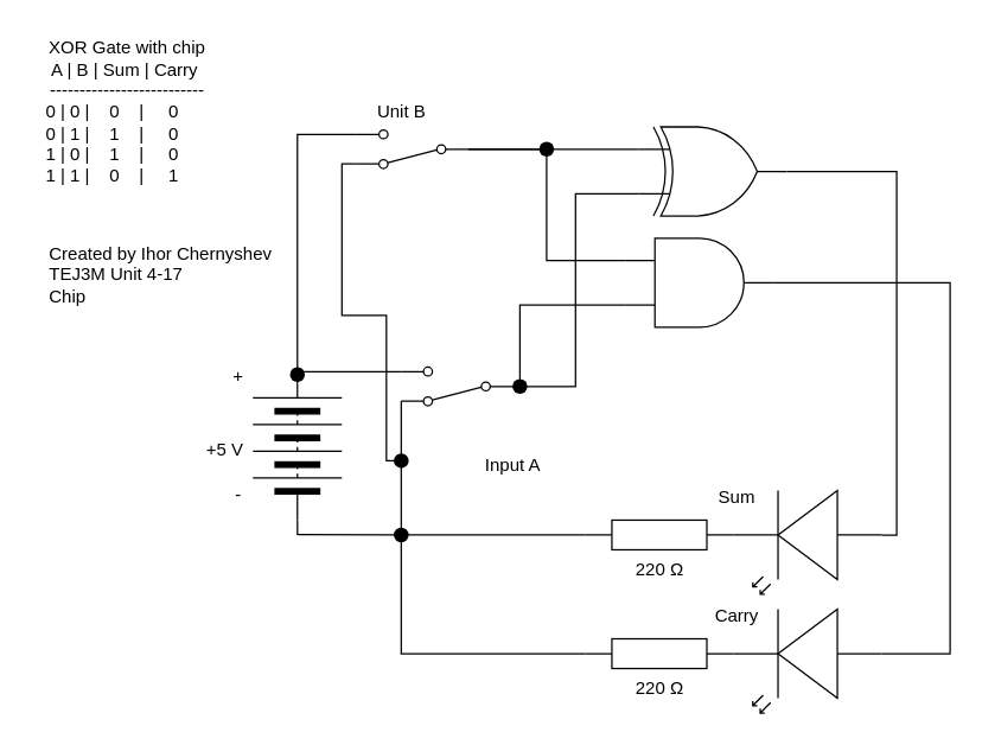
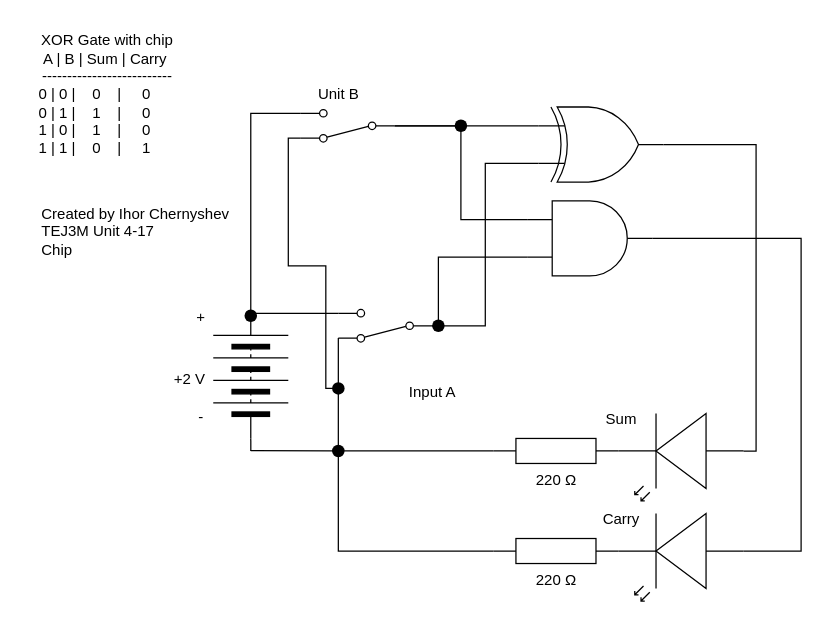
  <mxCell id="0" />
  <mxCell id="1" parent="0" />
  <mxCell id="2" value="220 Ω" style="pointerEvents=1;verticalLabelPosition=bottom;shadow=0;dashed=0;align=center;html=1;verticalAlign=top;shape=mxgraph.electrical.resistors.resistor_1;" parent="1" vertex="1"><mxGeometry x="394" y="350" width="100" height="20" as="geometry" /></mxCell>
  <mxCell id="3" style="edgeStyle=none;html=1;exitX=1;exitY=0.5;exitDx=0;exitDy=0;rounded=0;curved=0;strokeColor=default;endArrow=none;endFill=0;" parent="1" edge="1"><mxGeometry relative="1" as="geometry"><mxPoint x="200" y="250" as="sourcePoint" /><mxPoint x="270" y="250" as="targetPoint" /></mxGeometry></mxCell>
  <mxCell id="4" style="edgeStyle=none;html=1;exitX=0;exitY=0.5;exitDx=0;exitDy=0;endArrow=none;endFill=0;" parent="1" source="5" edge="1"><mxGeometry relative="1" as="geometry"><mxPoint x="200.045" y="360" as="targetPoint" /></mxGeometry></mxCell>
  <mxCell id="5" value="" style="pointerEvents=1;verticalLabelPosition=bottom;shadow=0;dashed=0;align=center;html=1;verticalAlign=top;shape=mxgraph.electrical.miscellaneous.batteryStack;rotation=-90;" parent="1" vertex="1"><mxGeometry x="150" y="270" width="100" height="60" as="geometry" /></mxCell>
- <mxCell id="6" value="+5 V" style="text;html=1;align=center;verticalAlign=middle;resizable=0;points=[];autosize=1;strokeColor=none;fillColor=none;" parent="1" vertex="1"><mxGeometry x="126" y="288" width="50" height="30" as="geometry" /></mxCell>
+ <mxCell id="6" value="+2 V" style="text;html=1;align=center;verticalAlign=middle;resizable=0;points=[];autosize=1;strokeColor=none;fillColor=none;" parent="1" vertex="1"><mxGeometry x="126" y="288" width="50" height="30" as="geometry" /></mxCell>
  <mxCell id="7" value="Created by Ihor Chernyshev&lt;div&gt;TEJ3M Unit 4-17&lt;/div&gt;&lt;div&gt;Chip&lt;/div&gt;" style="text;html=1;align=left;verticalAlign=middle;resizable=0;points=[];autosize=1;strokeColor=none;fillColor=none;" parent="1" vertex="1"><mxGeometry x="31" y="155" width="180" height="60" as="geometry" /></mxCell>
  <mxCell id="8" value="+" style="text;html=1;align=center;verticalAlign=middle;resizable=0;points=[];autosize=1;strokeColor=none;fillColor=none;" parent="1" vertex="1"><mxGeometry x="145" y="238" width="30" height="30" as="geometry" /></mxCell>
  <mxCell id="9" value="-" style="text;html=1;align=center;verticalAlign=middle;resizable=0;points=[];autosize=1;strokeColor=none;fillColor=none;" parent="1" vertex="1"><mxGeometry x="145" y="318" width="30" height="30" as="geometry" /></mxCell>
  <mxCell id="10" value="Sum" style="text;html=1;align=center;verticalAlign=middle;resizable=0;points=[];autosize=1;strokeColor=none;fillColor=none;" parent="1" vertex="1"><mxGeometry x="471" y="320" width="50" height="30" as="geometry" /></mxCell>
  <mxCell id="11" value="&lt;div&gt;&lt;font color=&quot;#000000&quot;&gt;XOR Gate with chip&lt;/font&gt;&lt;/div&gt;&lt;div&gt;&lt;font color=&quot;#000000&quot;&gt;A | B | Sum | Carry&amp;nbsp;&lt;/font&gt;&lt;/div&gt;&lt;div&gt;&lt;font color=&quot;#000000&quot;&gt;--------------------------&lt;/font&gt;&lt;/div&gt;&lt;div&gt;&lt;font color=&quot;#000000&quot;&gt;0 | 0 |&amp;nbsp; &amp;nbsp; 0&amp;nbsp; &amp;nbsp; |&amp;nbsp; &amp;nbsp; &amp;nbsp;0&amp;nbsp; &amp;nbsp; &amp;nbsp;&amp;nbsp;&lt;/font&gt;&lt;/div&gt;&lt;div&gt;&lt;font style=&quot;color: rgb(0, 0, 0);&quot;&gt;0 | 1 |&amp;nbsp; &amp;nbsp; 1&amp;nbsp; &amp;nbsp; |&amp;nbsp; &amp;nbsp; &amp;nbsp;0&amp;nbsp; &amp;nbsp; &amp;nbsp;&amp;nbsp;&lt;/font&gt;&lt;/div&gt;&lt;div&gt;&lt;font style=&quot;color: rgb(0, 0, 0);&quot;&gt;1 | 0 |&amp;nbsp; &amp;nbsp; 1&amp;nbsp; &amp;nbsp; |&amp;nbsp; &amp;nbsp; &amp;nbsp;0&amp;nbsp; &amp;nbsp; &amp;nbsp;&amp;nbsp;&lt;/font&gt;&lt;/div&gt;&lt;div&gt;&lt;div&gt;&lt;font style=&quot;color: rgb(0, 0, 0);&quot;&gt;1 | 1 |&amp;nbsp; &amp;nbsp; 0&amp;nbsp; &amp;nbsp; |&amp;nbsp; &amp;nbsp; &amp;nbsp;1&amp;nbsp; &amp;nbsp; &amp;nbsp;&amp;nbsp;&lt;/font&gt;&lt;/div&gt;&lt;/div&gt;" style="text;html=1;align=center;verticalAlign=middle;resizable=0;points=[];autosize=1;strokeColor=none;fillColor=none;" parent="1" vertex="1"><mxGeometry x="20" y="20" width="130" height="110" as="geometry" /></mxCell>
  <mxCell id="12" value="" style="edgeStyle=none;html=1;exitX=0;exitY=0.5;exitDx=0;exitDy=0;entryDx=0;entryDy=0;entryPerimeter=0;endArrow=none;endFill=0;entryX=0;entryY=0.5;" parent="1" source="22" target="2" edge="1"><mxGeometry relative="1" as="geometry"><mxPoint x="200" y="359.77" as="sourcePoint" /><mxPoint x="330" y="359.77" as="targetPoint" /></mxGeometry></mxCell>
  <mxCell id="13" value="Input A" style="text;html=1;align=center;verticalAlign=middle;resizable=0;points=[];autosize=1;strokeColor=none;fillColor=none;" parent="1" vertex="1"><mxGeometry x="315" y="297.9" width="60" height="30" as="geometry" /></mxCell>
  <mxCell id="14" style="edgeStyle=none;html=1;exitX=1;exitY=0.12;exitDx=0;exitDy=0;endArrow=none;endFill=0;" parent="1" source="15" edge="1"><mxGeometry relative="1" as="geometry"><mxPoint x="270" y="360" as="targetPoint" /></mxGeometry></mxCell>
  <mxCell id="15" value="" style="html=1;shape=mxgraph.electrical.electro-mechanical.twoWaySwitch;aspect=fixed;elSwitchState=2;rotation=-180;" parent="1" vertex="1"><mxGeometry x="270" y="246.9" width="75" height="26" as="geometry" /></mxCell>
  <mxCell id="16" style="edgeStyle=orthogonalEdgeStyle;html=1;entryX=1;entryY=0.5;entryDx=0;entryDy=0;rounded=0;endArrow=none;endFill=0;exitX=1;exitY=0.88;exitDx=0;exitDy=0;" parent="1" source="19" target="5" edge="1"><mxGeometry relative="1" as="geometry"><mxPoint x="200" y="90" as="sourcePoint" /><Array as="points"><mxPoint x="200" y="90" /></Array></mxGeometry></mxCell>
  <mxCell id="17" value="" style="verticalLabelPosition=bottom;shadow=0;dashed=0;align=center;html=1;verticalAlign=top;shape=mxgraph.electrical.opto_electronics.led_2;pointerEvents=1;rotation=-180;" parent="1" vertex="1"><mxGeometry x="494" y="330" width="100" height="70" as="geometry" /></mxCell>
  <mxCell id="18" style="edgeStyle=orthogonalEdgeStyle;html=1;exitX=1;exitY=0.12;exitDx=0;exitDy=0;endArrow=none;endFill=0;rounded=0;curved=0;" parent="1" source="19" edge="1"><mxGeometry relative="1" as="geometry"><mxPoint x="270" y="310" as="targetPoint" /><Array as="points"><mxPoint x="230" y="110" /><mxPoint x="230" y="212" /><mxPoint x="260" y="212" /><mxPoint x="260" y="310" /></Array></mxGeometry></mxCell>
  <mxCell id="19" value="" style="html=1;shape=mxgraph.electrical.electro-mechanical.twoWaySwitch;aspect=fixed;elSwitchState=2;rotation=-180;" parent="1" vertex="1"><mxGeometry x="240" y="87" width="75" height="26" as="geometry" /></mxCell>
  <mxCell id="20" value="Unit B" style="text;html=1;align=center;verticalAlign=middle;resizable=0;points=[];autosize=1;strokeColor=none;fillColor=none;" parent="1" vertex="1"><mxGeometry x="240" y="60" width="60" height="30" as="geometry" /></mxCell>
  <mxCell id="21" value="" style="edgeStyle=none;html=1;exitX=0;exitY=0.5;exitDx=0;exitDy=0;entryDx=0;entryDy=0;entryPerimeter=0;endArrow=none;endFill=0;entryX=0;entryY=0.5;" parent="1" target="22" edge="1"><mxGeometry relative="1" as="geometry"><mxPoint x="200" y="359.77" as="sourcePoint" /><mxPoint x="394" y="360" as="targetPoint" /></mxGeometry></mxCell>
  <mxCell id="22" value="" style="shape=ellipse;fillColor=#000000;strokeColor=none;html=1;sketch=0;" parent="1" vertex="1"><mxGeometry x="265" y="355" width="10" height="10" as="geometry" /></mxCell>
  <mxCell id="23" value="" style="shape=ellipse;fillColor=#000000;strokeColor=none;html=1;sketch=0;" parent="1" vertex="1"><mxGeometry x="265" y="305" width="10" height="10" as="geometry" /></mxCell>
  <mxCell id="24" value="" style="shape=ellipse;fillColor=#000000;strokeColor=none;html=1;sketch=0;" parent="1" vertex="1"><mxGeometry x="195" y="246.9" width="10" height="10" as="geometry" /></mxCell>
  <mxCell id="25" style="edgeStyle=orthogonalEdgeStyle;html=1;exitX=1;exitY=0.5;exitDx=0;exitDy=0;exitPerimeter=0;entryX=0;entryY=0.57;entryDx=0;entryDy=0;entryPerimeter=0;rounded=0;curved=0;endArrow=none;endFill=0;" parent="1" source="26" target="17" edge="1"><mxGeometry relative="1" as="geometry"><mxPoint x="730" y="190" as="sourcePoint" /></mxGeometry></mxCell>
  <mxCell id="26" value="" style="verticalLabelPosition=bottom;shadow=0;dashed=0;align=center;html=1;verticalAlign=top;shape=mxgraph.electrical.logic_gates.logic_gate;operation=xor;" parent="1" vertex="1"><mxGeometry x="430" y="85" width="100" height="60" as="geometry" /></mxCell>
  <mxCell id="27" style="edgeStyle=orthogonalEdgeStyle;html=1;exitX=0;exitY=0.5;exitDx=0;exitDy=0;entryX=0;entryY=0.75;entryDx=0;entryDy=0;entryPerimeter=0;rounded=0;endArrow=none;endFill=0;" parent="1" source="15" target="26" edge="1"><mxGeometry relative="1" as="geometry" /></mxCell>
  <mxCell id="28" style="edgeStyle=orthogonalEdgeStyle;html=1;exitX=0;exitY=0.5;exitDx=0;exitDy=0;entryX=0;entryY=0.25;entryDx=0;entryDy=0;entryPerimeter=0;endArrow=none;endFill=0;rounded=0;curved=0;" parent="1" source="19" target="26" edge="1"><mxGeometry relative="1" as="geometry" /></mxCell>
  <mxCell id="29" value="" style="verticalLabelPosition=bottom;shadow=0;dashed=0;align=center;html=1;verticalAlign=top;shape=mxgraph.electrical.logic_gates.logic_gate;operation=and;" vertex="1" parent="1"><mxGeometry x="421" y="160" width="100" height="60" as="geometry" /></mxCell>
  <mxCell id="30" style="edgeStyle=orthogonalEdgeStyle;html=1;exitX=0;exitY=0.5;exitDx=0;exitDy=0;entryX=0;entryY=0.25;entryDx=0;entryDy=0;entryPerimeter=0;rounded=0;curved=0;endArrow=none;endFill=0;" edge="1" parent="1" source="19" target="29"><mxGeometry relative="1" as="geometry" /></mxCell>
  <mxCell id="31" style="edgeStyle=orthogonalEdgeStyle;html=1;exitX=0;exitY=0.5;exitDx=0;exitDy=0;entryX=0;entryY=0.75;entryDx=0;entryDy=0;entryPerimeter=0;endArrow=none;endFill=0;rounded=0;curved=0;" edge="1" parent="1" source="15" target="29"><mxGeometry relative="1" as="geometry"><Array as="points"><mxPoint x="350" y="260" /><mxPoint x="350" y="205" /></Array></mxGeometry></mxCell>
  <mxCell id="32" value="" style="shape=ellipse;fillColor=#000000;strokeColor=none;html=1;sketch=0;" vertex="1" parent="1"><mxGeometry x="345" y="254.9" width="10" height="10" as="geometry" /></mxCell>
  <mxCell id="33" value="" style="shape=ellipse;fillColor=#000000;strokeColor=none;html=1;sketch=0;" vertex="1" parent="1"><mxGeometry x="363" y="95" width="10" height="10" as="geometry" /></mxCell>
  <mxCell id="34" style="edgeStyle=orthogonalEdgeStyle;html=1;exitX=0;exitY=0.5;exitDx=0;exitDy=0;exitPerimeter=0;entryX=0;entryY=0.5;entryDx=0;entryDy=0;rounded=0;curved=0;endArrow=none;endFill=0;" edge="1" parent="1" source="35" target="22"><mxGeometry relative="1" as="geometry"><Array as="points"><mxPoint x="270" y="440" /><mxPoint x="270" y="360" /></Array></mxGeometry></mxCell>
  <mxCell id="35" value="220 Ω" style="pointerEvents=1;verticalLabelPosition=bottom;shadow=0;dashed=0;align=center;html=1;verticalAlign=top;shape=mxgraph.electrical.resistors.resistor_1;" vertex="1" parent="1"><mxGeometry x="394" y="430" width="100" height="20" as="geometry" /></mxCell>
  <mxCell id="36" value="Carry" style="text;html=1;align=center;verticalAlign=middle;resizable=0;points=[];autosize=1;strokeColor=none;fillColor=none;" vertex="1" parent="1"><mxGeometry x="471" y="400" width="50" height="30" as="geometry" /></mxCell>
  <mxCell id="37" value="" style="verticalLabelPosition=bottom;shadow=0;dashed=0;align=center;html=1;verticalAlign=top;shape=mxgraph.electrical.opto_electronics.led_2;pointerEvents=1;rotation=-180;" vertex="1" parent="1"><mxGeometry x="494" y="410" width="100" height="70" as="geometry" /></mxCell>
  <mxCell id="38" style="edgeStyle=orthogonalEdgeStyle;html=1;exitX=1;exitY=0.5;exitDx=0;exitDy=0;exitPerimeter=0;entryX=0;entryY=0.57;entryDx=0;entryDy=0;entryPerimeter=0;endArrow=none;endFill=0;rounded=0;curved=0;" edge="1" parent="1" source="29" target="37"><mxGeometry relative="1" as="geometry"><Array as="points"><mxPoint x="640" y="190" /><mxPoint x="640" y="440" /></Array></mxGeometry></mxCell>
